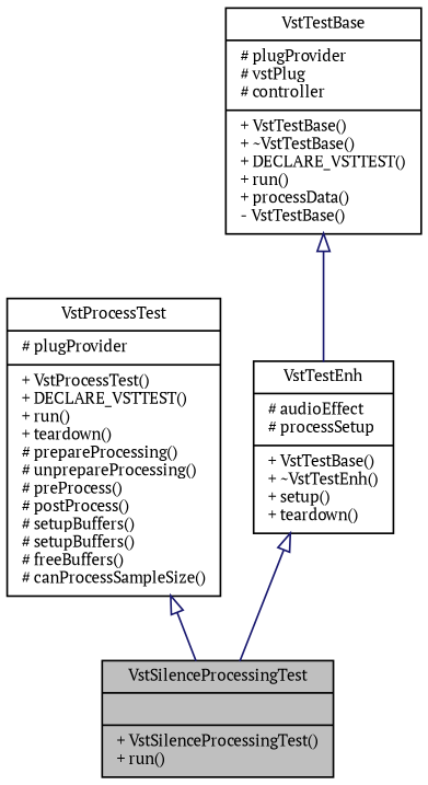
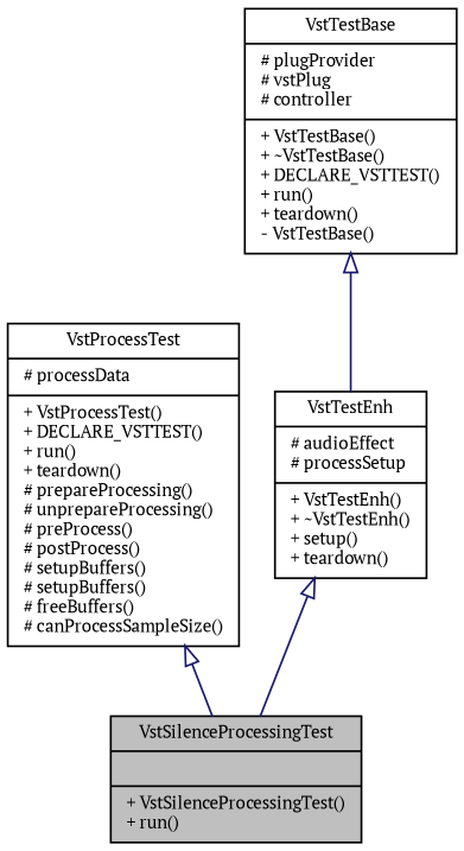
  digraph {
    fontname="PT Serif"
    node [color=black fontname="PT Serif" fontsize=9 shape=record]
    edge [arrowtail=empty color=midnightblue dir=back fontname="PT Serif" fontsize=9 labelfontname=Arial labelfontsize=9 style=solid]
    n1 [fillcolor=grey75 fontcolor=black height=0.2 label="{VstSilenceProcessingTest\n||+ VstSilenceProcessingTest()\l+ run()\l}" style=filled width=0.4]
-   n2 [height=0.2 label="{VstProcessTest\n|# plugProvider\l|+ VstProcessTest()\l+ DECLARE_VSTTEST()\l+ run()\l+ teardown()\l# prepareProcessing()\l# unprepareProcessing()\l# preProcess()\l# postProcess()\l# setupBuffers()\l# setupBuffers()\l# freeBuffers()\l# canProcessSampleSize()\l}" width=0.4]
-   n3 [height=0.2 label="{VstTestEnh\n|# audioEffect\l# processSetup\l|+ VstTestBase()\l+ ~VstTestEnh()\l+ setup()\l+ teardown()\l}" width=0.4]
-   n4 [height=0.2 label="{VstTestBase\n|# plugProvider\l# vstPlug\l# controller\l|+ VstTestBase()\l+ ~VstTestBase()\l+ DECLARE_VSTTEST()\l+ run()\l+ processData()\l- VstTestBase()\l}" width=0.4]
+   n2 [height=0.2 label="{VstProcessTest\n|# processData\l|+ VstProcessTest()\l+ DECLARE_VSTTEST()\l+ run()\l+ teardown()\l# prepareProcessing()\l# unprepareProcessing()\l# preProcess()\l# postProcess()\l# setupBuffers()\l# setupBuffers()\l# freeBuffers()\l# canProcessSampleSize()\l}" width=0.4]
+   n3 [height=0.2 label="{VstTestEnh\n|# audioEffect\l# processSetup\l|+ VstTestEnh()\l+ ~VstTestEnh()\l+ setup()\l+ teardown()\l}" width=0.4]
+   n4 [height=0.2 label="{VstTestBase\n|# plugProvider\l# vstPlug\l# controller\l|+ VstTestBase()\l+ ~VstTestBase()\l+ DECLARE_VSTTEST()\l+ run()\l+ teardown()\l- VstTestBase()\l}" width=0.4]
    n2 -> n1
    n3 -> n1
    n4 -> n3
  }
